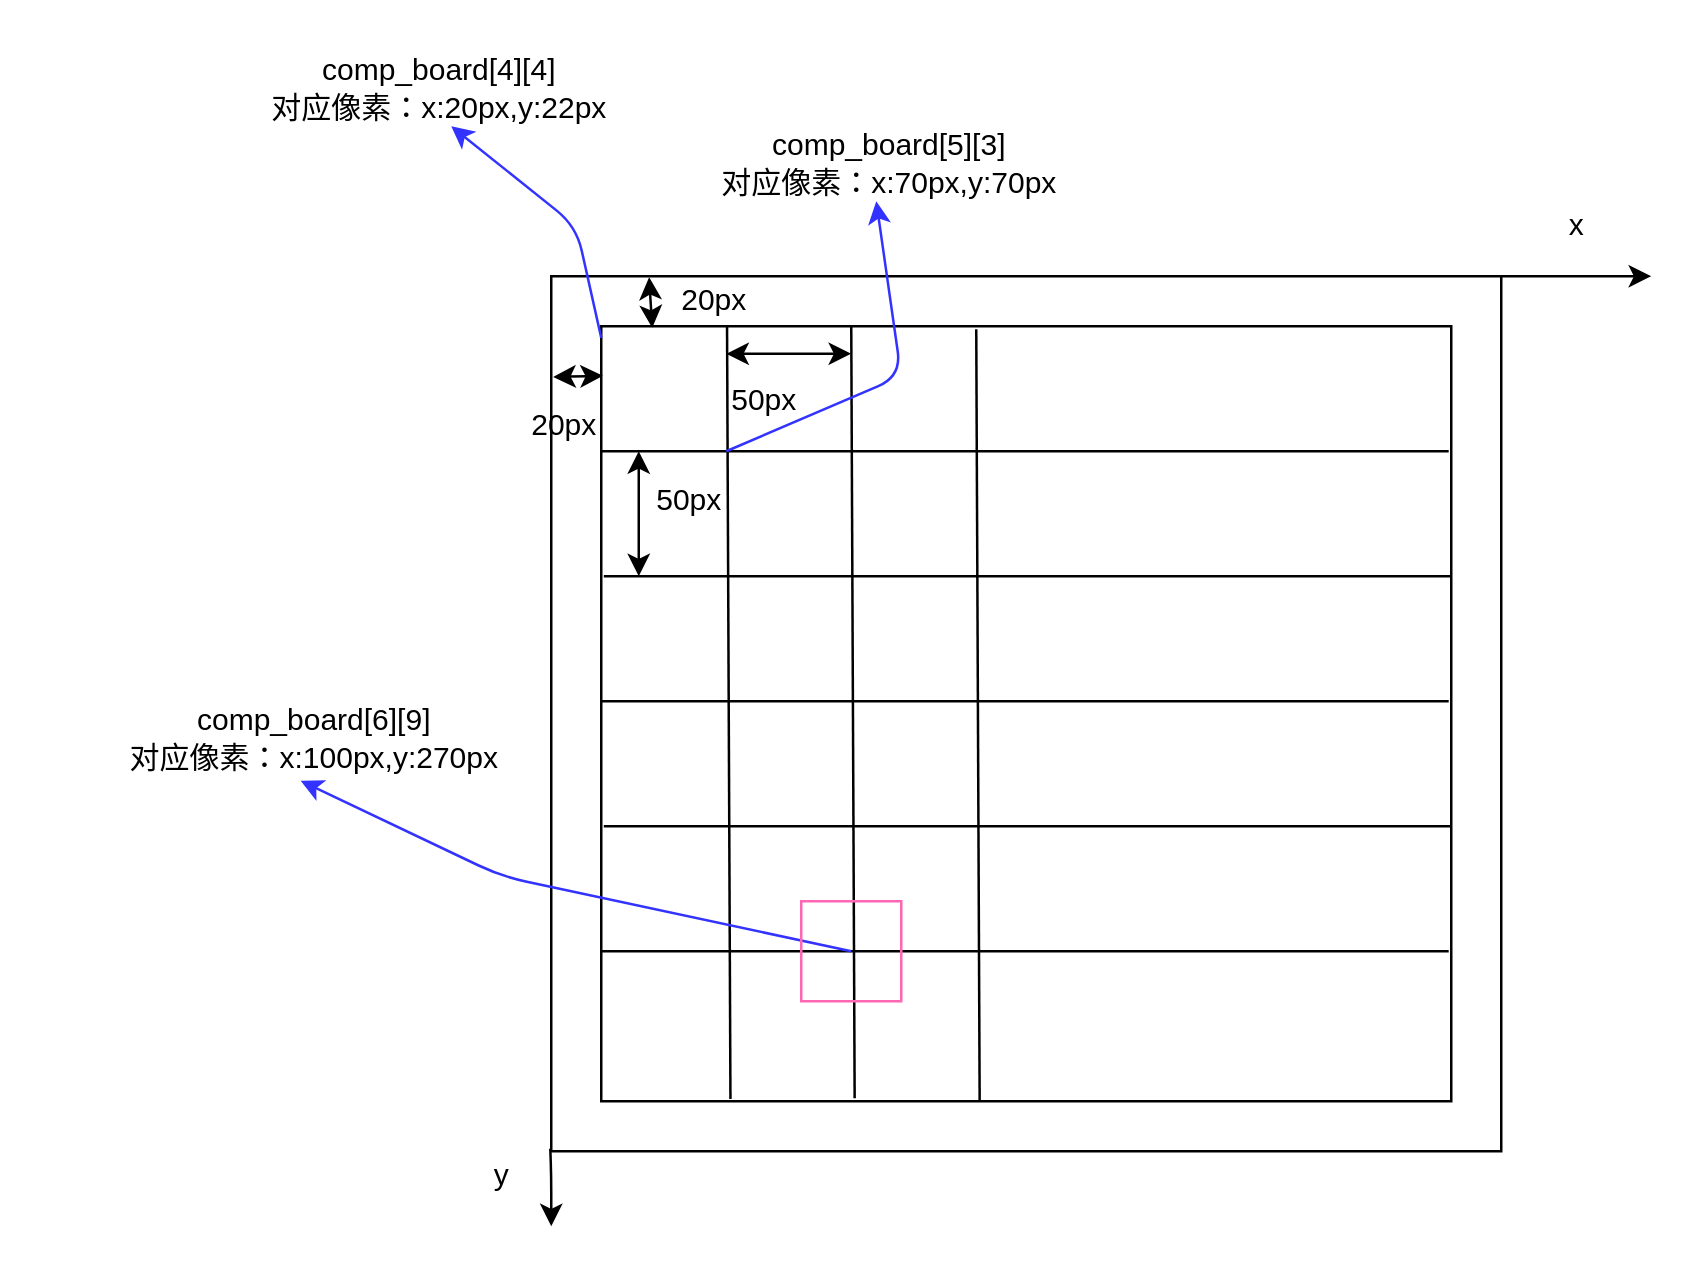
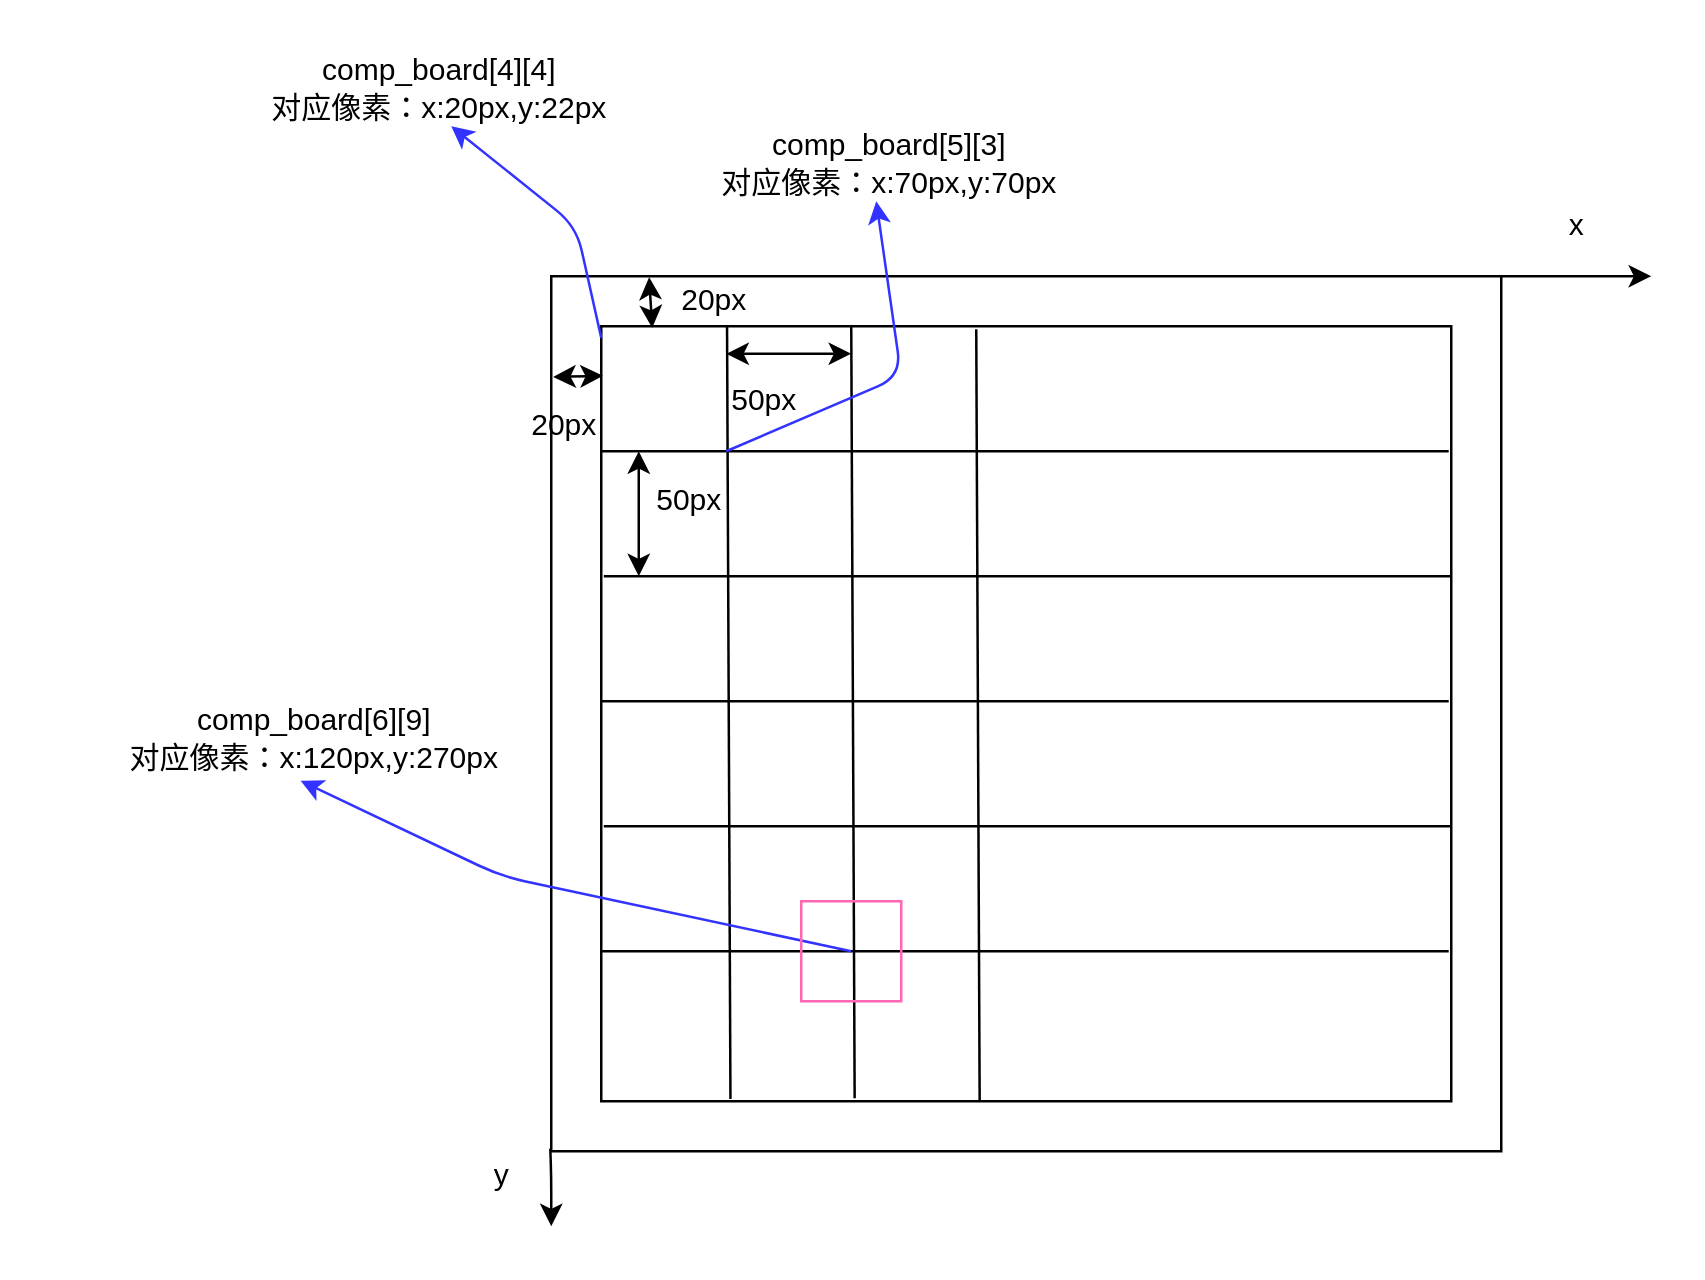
  <mxCell id="0" />
  <mxCell id="1" parent="0" />
  <mxCell id="2" value="" style="rounded=0;whiteSpace=wrap;html=1;fillColor=none;" parent="1" vertex="1"><mxGeometry x="220" y="110" width="380" height="350" as="geometry" /></mxCell>
  <mxCell id="3" value="" style="rounded=0;whiteSpace=wrap;html=1;fillColor=none;" parent="1" vertex="1"><mxGeometry x="240" y="130" width="340" height="310" as="geometry" /></mxCell>
  <mxCell id="4" value="" style="endArrow=classic;startArrow=classic;html=1;entryX=0.103;entryY=0.001;entryDx=0;entryDy=0;entryPerimeter=0;exitX=0.06;exitY=0.002;exitDx=0;exitDy=0;exitPerimeter=0;" parent="1" source="3" target="2" edge="1"><mxGeometry width="50" height="50" relative="1" as="geometry"><mxPoint x="380" y="330" as="sourcePoint" /><mxPoint x="430" y="280" as="targetPoint" /></mxGeometry></mxCell>
  <mxCell id="5" value="20px" style="text;html=1;align=center;verticalAlign=middle;resizable=0;points=[];autosize=1;" parent="1" vertex="1"><mxGeometry x="260" y="110" width="50" height="20" as="geometry" /></mxCell>
  <mxCell id="6" value="" style="endArrow=classic;startArrow=classic;html=1;exitX=0.002;exitY=0.115;exitDx=0;exitDy=0;exitPerimeter=0;entryX=0.002;entryY=0.064;entryDx=0;entryDy=0;entryPerimeter=0;" parent="1" source="2" target="3" edge="1"><mxGeometry width="50" height="50" relative="1" as="geometry"><mxPoint x="380" y="330" as="sourcePoint" /><mxPoint x="430" y="280" as="targetPoint" /></mxGeometry></mxCell>
  <mxCell id="7" value="20px" style="text;html=1;align=center;verticalAlign=middle;resizable=0;points=[];autosize=1;" parent="1" vertex="1"><mxGeometry x="200" y="160" width="50" height="20" as="geometry" /></mxCell>
  <mxCell id="8" value="" style="endArrow=none;html=1;exitX=0.003;exitY=0.064;exitDx=0;exitDy=0;exitPerimeter=0;entryX=1;entryY=0.064;entryDx=0;entryDy=0;entryPerimeter=0;" parent="1" edge="1"><mxGeometry width="50" height="50" relative="1" as="geometry"><mxPoint x="240" y="180" as="sourcePoint" /><mxPoint x="578.98" y="180" as="targetPoint" /></mxGeometry></mxCell>
  <mxCell id="9" value="" style="endArrow=none;html=1;exitX=0.003;exitY=0.064;exitDx=0;exitDy=0;exitPerimeter=0;entryX=1;entryY=0.064;entryDx=0;entryDy=0;entryPerimeter=0;" parent="1" edge="1"><mxGeometry width="50" height="50" relative="1" as="geometry"><mxPoint x="241.02" y="230" as="sourcePoint" /><mxPoint x="580" y="230" as="targetPoint" /></mxGeometry></mxCell>
  <mxCell id="10" value="" style="endArrow=none;html=1;exitX=0.003;exitY=0.064;exitDx=0;exitDy=0;exitPerimeter=0;entryX=1;entryY=0.064;entryDx=0;entryDy=0;entryPerimeter=0;" parent="1" edge="1"><mxGeometry width="50" height="50" relative="1" as="geometry"><mxPoint x="240" y="280" as="sourcePoint" /><mxPoint x="578.98" y="280" as="targetPoint" /></mxGeometry></mxCell>
  <mxCell id="11" value="" style="endArrow=none;html=1;exitX=0.003;exitY=0.064;exitDx=0;exitDy=0;exitPerimeter=0;entryX=1;entryY=0.064;entryDx=0;entryDy=0;entryPerimeter=0;" parent="1" edge="1"><mxGeometry width="50" height="50" relative="1" as="geometry"><mxPoint x="241.02" y="330" as="sourcePoint" /><mxPoint x="580" y="330" as="targetPoint" /></mxGeometry></mxCell>
  <mxCell id="12" value="" style="endArrow=none;html=1;entryX=0.148;entryY=0.001;entryDx=0;entryDy=0;entryPerimeter=0;exitX=0.152;exitY=0.997;exitDx=0;exitDy=0;exitPerimeter=0;" parent="1" source="3" target="3" edge="1"><mxGeometry width="50" height="50" relative="1" as="geometry"><mxPoint x="430" y="250" as="sourcePoint" /><mxPoint x="480" y="200" as="targetPoint" /></mxGeometry></mxCell>
  <mxCell id="13" value="" style="endArrow=none;html=1;entryX=0.148;entryY=0.001;entryDx=0;entryDy=0;entryPerimeter=0;exitX=0.152;exitY=0.997;exitDx=0;exitDy=0;exitPerimeter=0;" parent="1" edge="1"><mxGeometry width="50" height="50" relative="1" as="geometry"><mxPoint x="341.36" y="438.76" as="sourcePoint" /><mxPoint x="340" y="130" as="targetPoint" /></mxGeometry></mxCell>
  <mxCell id="14" value="" style="endArrow=none;html=1;entryX=0.148;entryY=0.001;entryDx=0;entryDy=0;entryPerimeter=0;exitX=0.152;exitY=0.997;exitDx=0;exitDy=0;exitPerimeter=0;" parent="1" edge="1"><mxGeometry width="50" height="50" relative="1" as="geometry"><mxPoint x="391.36" y="440" as="sourcePoint" /><mxPoint x="390" y="131.24" as="targetPoint" /></mxGeometry></mxCell>
  <mxCell id="15" value="" style="endArrow=classic;startArrow=classic;html=1;" parent="1" edge="1"><mxGeometry width="50" height="50" relative="1" as="geometry"><mxPoint x="340" y="141" as="sourcePoint" /><mxPoint x="290" y="141" as="targetPoint" /><Array as="points" /></mxGeometry></mxCell>
  <mxCell id="16" value="50px" style="text;html=1;align=center;verticalAlign=middle;resizable=0;points=[];autosize=1;" parent="1" vertex="1"><mxGeometry x="280" y="150" width="50" height="20" as="geometry" /></mxCell>
  <mxCell id="17" value="" style="endArrow=classic;startArrow=classic;html=1;" parent="1" edge="1"><mxGeometry width="50" height="50" relative="1" as="geometry"><mxPoint x="255" y="230" as="sourcePoint" /><mxPoint x="255" y="180" as="targetPoint" /><Array as="points" /></mxGeometry></mxCell>
  <mxCell id="18" value="50px" style="text;html=1;align=center;verticalAlign=middle;resizable=0;points=[];autosize=1;" parent="1" vertex="1"><mxGeometry x="250" y="190" width="50" height="20" as="geometry" /></mxCell>
  <mxCell id="19" value="" style="endArrow=classic;html=1;" parent="1" edge="1"><mxGeometry width="50" height="50" relative="1" as="geometry"><mxPoint x="600" y="110" as="sourcePoint" /><mxPoint x="660" y="110" as="targetPoint" /></mxGeometry></mxCell>
  <mxCell id="20" value="x" style="text;html=1;align=center;verticalAlign=middle;resizable=0;points=[];autosize=1;" parent="1" vertex="1"><mxGeometry x="620" y="80" width="20" height="20" as="geometry" /></mxCell>
  <mxCell id="21" value="" style="endArrow=classic;html=1;exitX=-0.001;exitY=0.997;exitDx=0;exitDy=0;exitPerimeter=0;" parent="1" source="2" edge="1"><mxGeometry width="50" height="50" relative="1" as="geometry"><mxPoint x="280" y="360" as="sourcePoint" /><mxPoint x="220" y="490" as="targetPoint" /><Array as="points"><mxPoint x="220" y="470" /></Array></mxGeometry></mxCell>
  <mxCell id="22" value="y" style="text;html=1;align=center;verticalAlign=middle;resizable=0;points=[];autosize=1;" parent="1" vertex="1"><mxGeometry x="190" y="460" width="20" height="20" as="geometry" /></mxCell>
  <mxCell id="23" value="" style="endArrow=classic;html=1;fontColor=#2BFFD5;strokeColor=#3333FF;" parent="1" edge="1"><mxGeometry width="50" height="50" relative="1" as="geometry"><mxPoint x="290" y="180" as="sourcePoint" /><mxPoint x="350" y="80" as="targetPoint" /><Array as="points"><mxPoint x="360" y="150" /></Array></mxGeometry></mxCell>
  <mxCell id="24" value="&lt;font color=&quot;#000000&quot;&gt;comp_board[5][3]&lt;br&gt;对应像素：x:70px,y:70px&lt;/font&gt;" style="text;html=1;align=center;verticalAlign=middle;resizable=0;points=[];autosize=1;fontColor=#2BFFD5;" parent="1" vertex="1"><mxGeometry x="260" y="50" width="190" height="30" as="geometry" /></mxCell>
- <mxCell id="25" value="&lt;font color=&quot;#000000&quot;&gt;comp_board[6][9]&lt;br&gt;对应像素：x:100px,y:270px&lt;/font&gt;" style="text;html=1;align=center;verticalAlign=middle;resizable=0;points=[];autosize=1;fontColor=#2BFFD5;" parent="1" vertex="1"><mxGeometry y="280" width="210" height="30" as="geometry" x="20" /></mxCell>
+ <mxCell id="25" value="&lt;font color=&quot;#000000&quot;&gt;comp_board[6][9]&lt;br&gt;对应像素：x:120px,y:270px&lt;/font&gt;" style="text;html=1;align=center;verticalAlign=middle;resizable=0;points=[];autosize=1;fontColor=#2BFFD5;" parent="1" vertex="1"><mxGeometry y="280" width="210" height="30" as="geometry" x="20" /></mxCell>
  <mxCell id="26" value="" style="endArrow=none;html=1;exitX=0.003;exitY=0.064;exitDx=0;exitDy=0;exitPerimeter=0;entryX=1;entryY=0.064;entryDx=0;entryDy=0;entryPerimeter=0;" parent="1" edge="1"><mxGeometry width="50" height="50" relative="1" as="geometry"><mxPoint x="240" y="380" as="sourcePoint" /><mxPoint x="578.98" y="380" as="targetPoint" /></mxGeometry></mxCell>
  <mxCell id="27" value="" style="endArrow=classic;html=1;strokeColor=#3333FF;fontColor=#2BFFD5;entryX=0.475;entryY=1.059;entryDx=0;entryDy=0;entryPerimeter=0;" parent="1" target="25" edge="1"><mxGeometry width="50" height="50" relative="1" as="geometry"><mxPoint x="340" y="380" as="sourcePoint" /><mxPoint x="380" y="270" as="targetPoint" /><Array as="points"><mxPoint x="200" y="350" /></Array></mxGeometry></mxCell>
  <mxCell id="28" value="" style="endArrow=classic;html=1;strokeColor=#3333FF;fontColor=#2BFFD5;exitX=0;exitY=0.015;exitDx=0;exitDy=0;exitPerimeter=0;" parent="1" source="3" edge="1"><mxGeometry width="50" height="50" relative="1" as="geometry"><mxPoint x="340" y="220" as="sourcePoint" /><mxPoint x="180" y="50" as="targetPoint" /><Array as="points"><mxPoint x="230" y="90" /></Array></mxGeometry></mxCell>
  <mxCell id="29" value="&lt;span style=&quot;color: rgb(0 , 0 , 0)&quot;&gt;comp_board[4][4]&lt;/span&gt;&lt;br style=&quot;color: rgb(0 , 0 , 0)&quot;&gt;&lt;span style=&quot;color: rgb(0 , 0 , 0)&quot;&gt;对应像素：x:20px,y:22px&lt;/span&gt;" style="text;html=1;align=center;verticalAlign=middle;resizable=0;points=[];autosize=1;fontColor=#2BFFD5;" parent="1" vertex="1"><mxGeometry x="80" y="20" width="190" height="30" as="geometry" /></mxCell>
  <mxCell id="30" value="" style="whiteSpace=wrap;html=1;aspect=fixed;fillColor=none;fontColor=#2BFFD5;strokeColor=#FF66B3;" parent="1" vertex="1"><mxGeometry x="320" y="360" width="40" height="40" as="geometry" /></mxCell>
